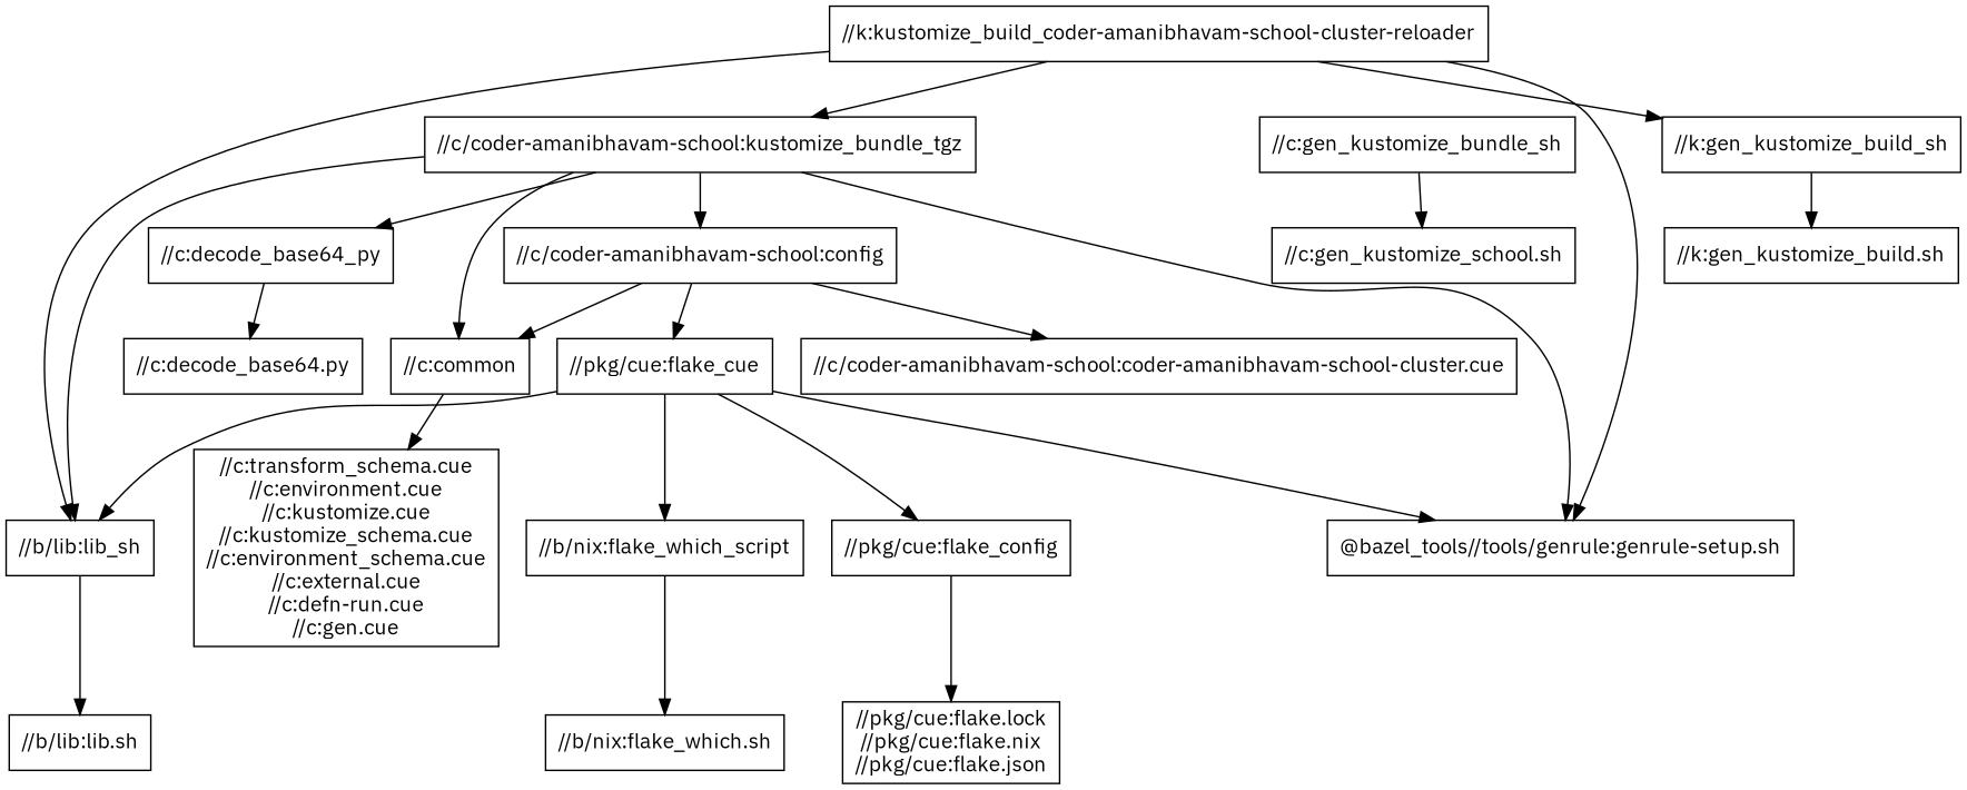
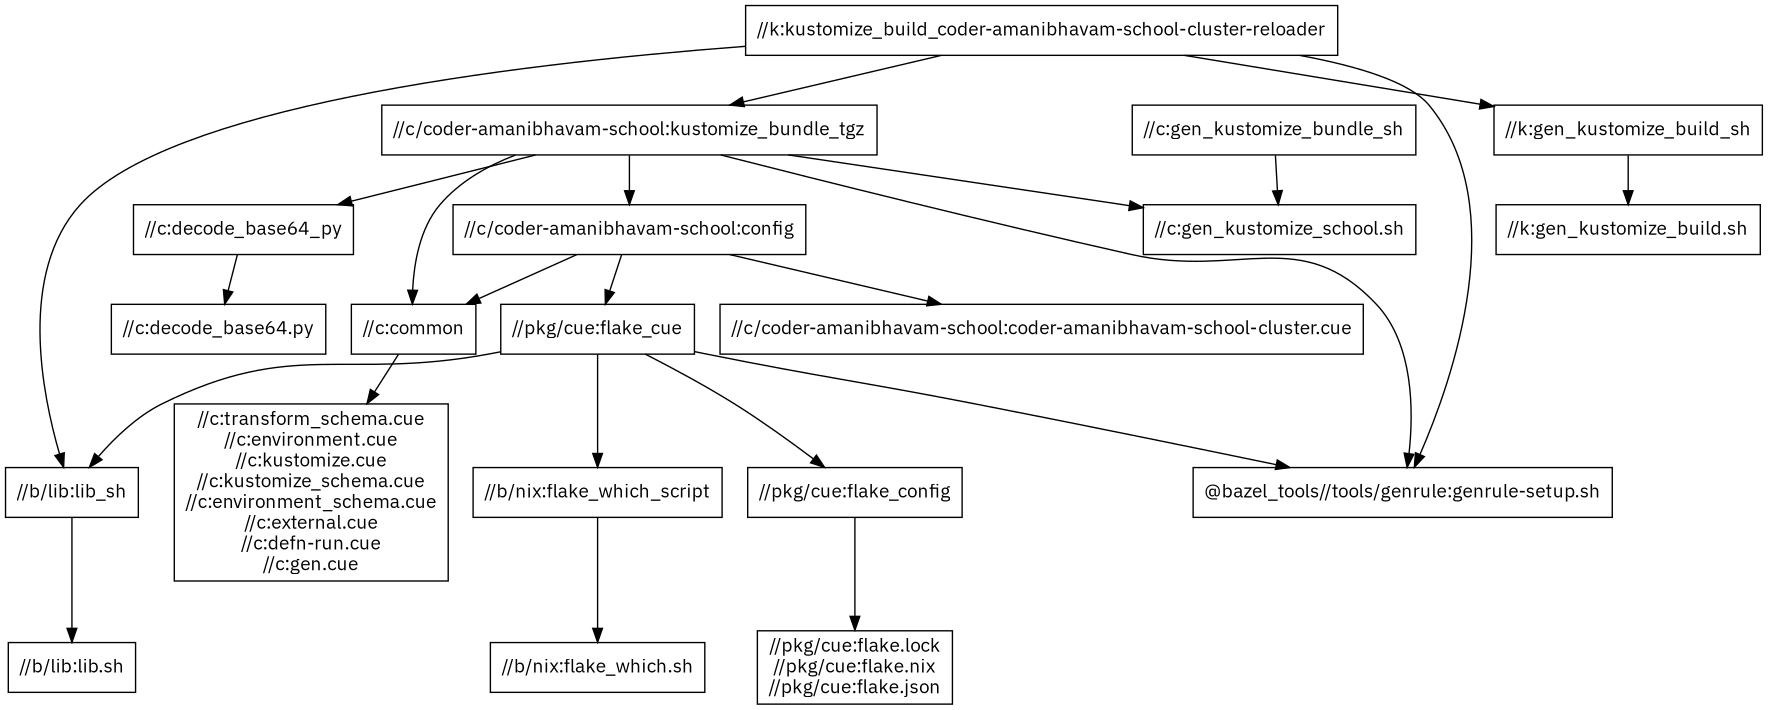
  digraph {
    fontname="IBM Plex Sans"
    node [fontname="IBM Plex Sans" shape=box]
    edge [fontname="IBM Plex Sans"]
    "//k:kustomize_build_coder-amanibhavam-school-cluster-reloader"
    "//k:gen_kustomize_build_sh"
    "//c/coder-amanibhavam-school:kustomize_bundle_tgz"
    "//b/lib:lib_sh"
    "@bazel_tools//tools/genrule:genrule-setup.sh"
    "//k:gen_kustomize_build.sh"
    "//c/coder-amanibhavam-school:config"
    "//c:decode_base64_py"
    "//c:common"
    "//b/lib:lib.sh"
    "//pkg/cue:flake_cue"
    "//c/coder-amanibhavam-school:coder-amanibhavam-school-cluster.cue"
    n13 [label="//c:gen_kustomize_school.sh"]
    "//c:gen_kustomize_bundle_sh"
    "//c:decode_base64.py"
    "//pkg/cue:flake_config"
    "//b/nix:flake_which_script"
    "//c:transform_schema.cue\n//c:environment.cue\n//c:kustomize.cue\n//c:kustomize_schema.cue\n//c:environment_schema.cue\n//c:external.cue\n//c:defn-run.cue\n//c:gen.cue"
    "//pkg/cue:flake.lock\n//pkg/cue:flake.nix\n//pkg/cue:flake.json"
    "//b/nix:flake_which.sh"
    "//k:kustomize_build_coder-amanibhavam-school-cluster-reloader" -> "//k:gen_kustomize_build_sh"
    "//k:kustomize_build_coder-amanibhavam-school-cluster-reloader" -> "//c/coder-amanibhavam-school:kustomize_bundle_tgz"
    "//k:kustomize_build_coder-amanibhavam-school-cluster-reloader" -> "//b/lib:lib_sh"
    "//k:kustomize_build_coder-amanibhavam-school-cluster-reloader" -> "@bazel_tools//tools/genrule:genrule-setup.sh"
    "//k:gen_kustomize_build_sh" -> "//k:gen_kustomize_build.sh"
-   "//c/coder-amanibhavam-school:kustomize_bundle_tgz" -> "//b/lib:lib_sh"
+   "//c/coder-amanibhavam-school:kustomize_bundle_tgz" -> n13
    "//c/coder-amanibhavam-school:kustomize_bundle_tgz" -> "@bazel_tools//tools/genrule:genrule-setup.sh"
    "//c/coder-amanibhavam-school:kustomize_bundle_tgz" -> "//c/coder-amanibhavam-school:config"
    "//c/coder-amanibhavam-school:kustomize_bundle_tgz" -> "//c:decode_base64_py"
    "//c/coder-amanibhavam-school:kustomize_bundle_tgz" -> "//c:common"
    "//b/lib:lib_sh" -> "//b/lib:lib.sh"
    "//c/coder-amanibhavam-school:config" -> "//c:common"
    "//c/coder-amanibhavam-school:config" -> "//pkg/cue:flake_cue"
    "//c/coder-amanibhavam-school:config" -> "//c/coder-amanibhavam-school:coder-amanibhavam-school-cluster.cue"
    "//c:decode_base64_py" -> "//c:decode_base64.py"
    "//c:common" -> "//c:transform_schema.cue\n//c:environment.cue\n//c:kustomize.cue\n//c:kustomize_schema.cue\n//c:environment_schema.cue\n//c:external.cue\n//c:defn-run.cue\n//c:gen.cue"
    "//pkg/cue:flake_cue" -> "//b/lib:lib_sh"
    "//pkg/cue:flake_cue" -> "@bazel_tools//tools/genrule:genrule-setup.sh"
    "//pkg/cue:flake_cue" -> "//pkg/cue:flake_config"
    "//pkg/cue:flake_cue" -> "//b/nix:flake_which_script"
    "//c:gen_kustomize_bundle_sh" -> n13
    "//pkg/cue:flake_config" -> "//pkg/cue:flake.lock\n//pkg/cue:flake.nix\n//pkg/cue:flake.json"
    "//b/nix:flake_which_script" -> "//b/nix:flake_which.sh"
  }
